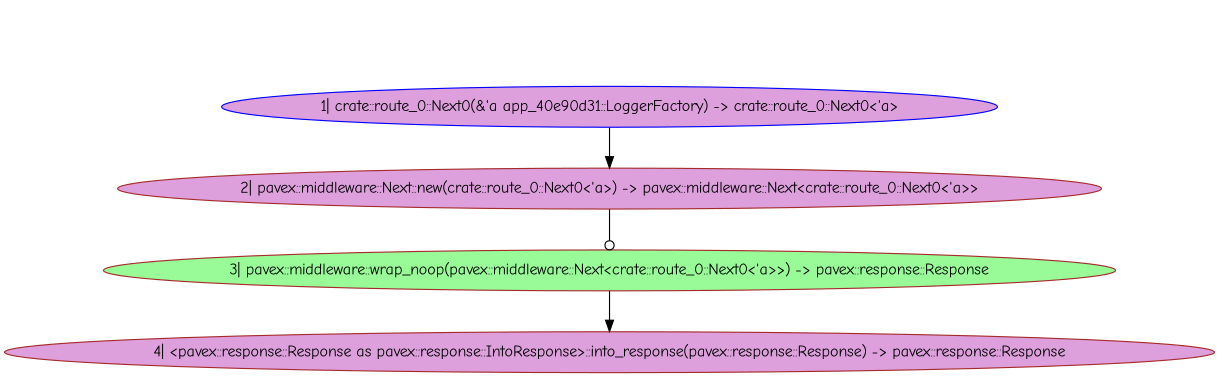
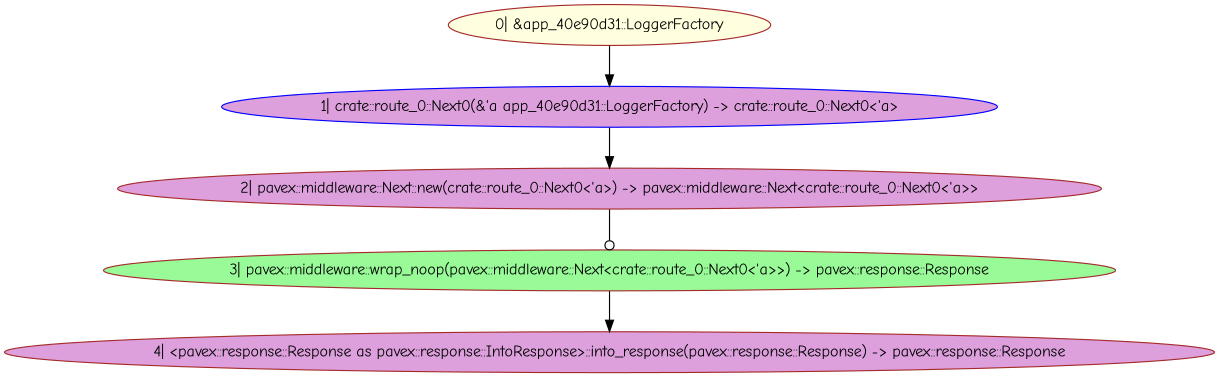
  digraph {
    fontname="Comic Neue"
    node [style=filled fillcolor=plum color=brown fontname="Comic Neue"]
    edge [arrowhead=normal fontname="Comic Neue"]
    n1 [label="3| pavex::middleware::wrap_noop(pavex::middleware::Next<crate::route_0::Next0<'a>>) -> pavex::response::Response" fillcolor=palegreen]
    n2 [label="4| <pavex::response::Response as pavex::response::IntoResponse>::into_response(pavex::response::Response) -> pavex::response::Response"]
    n3 [label="2| pavex::middleware::Next::new(crate::route_0::Next0<'a>) -> pavex::middleware::Next<crate::route_0::Next0<'a>>"]
    n4 [label="1| crate::route_0::Next0(&'a app_40e90d31::LoggerFactory) -> crate::route_0::Next0<'a>" color=blue]
+   n5 [label="0| &app_40e90d31::LoggerFactory" fillcolor=lightyellow]
    n1 -> n2
    n3 -> n1 [arrowhead=odot]
    n4 -> n3
+   n5 -> n4
  }
